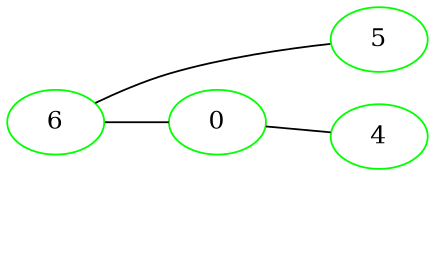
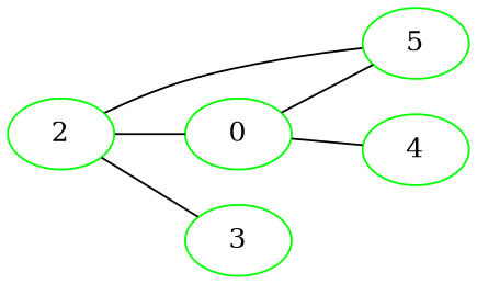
  graph {
    rankdir=LR
    node [color=green shape=ellipse]
    n1 [label=5]
    0
    4
-   2 [label=6]
+   2
+   3
+   0 -- n1
    0 -- 4
    2 -- n1
    2 -- 0
+   2 -- 3
  }
